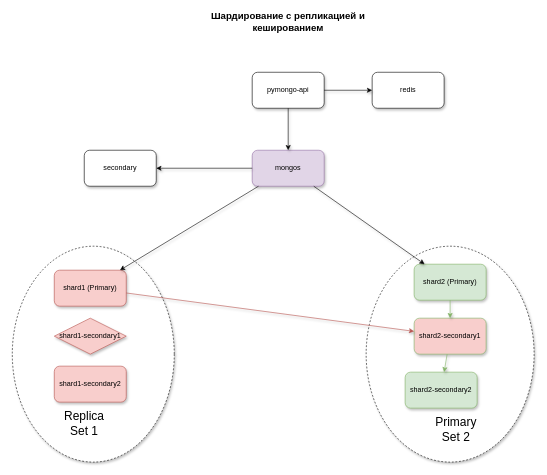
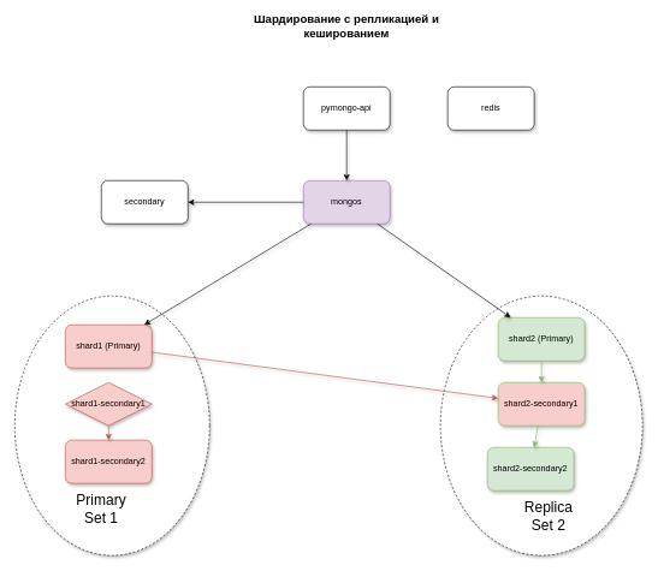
  <mxCell id="0" />
  <mxCell id="1" parent="0" />
  <mxCell id="2" value="" style="ellipse;whiteSpace=wrap;html=1;dashed=1;shadow=1;" parent="1" vertex="1"><mxGeometry x="20" y="410" width="270" height="360" as="geometry" /></mxCell>
  <mxCell id="3" value="" style="ellipse;whiteSpace=wrap;html=1;dashed=1;shadow=1;" parent="1" vertex="1"><mxGeometry x="610" y="410" width="280" height="360" as="geometry" /></mxCell>
  <mxCell id="4" value="pymongo-api" style="rounded=1;whiteSpace=wrap;html=1;shadow=1;" parent="1" vertex="1"><mxGeometry x="420" y="120" width="120" height="60" as="geometry" /></mxCell>
  <mxCell id="5" value="redis" style="rounded=1;whiteSpace=wrap;html=1;shadow=1;" parent="1" vertex="1"><mxGeometry x="620" y="120" width="120" height="60" as="geometry" /></mxCell>
  <mxCell id="6" value="secondary" style="rounded=1;whiteSpace=wrap;html=1;shadow=1;" parent="1" vertex="1"><mxGeometry x="140" y="250" width="120" height="60" as="geometry" /></mxCell>
  <mxCell id="7" value="mongos" style="rounded=1;whiteSpace=wrap;html=1;fillColor=#e1d5e7;strokeColor=#9673a6;shadow=1;" parent="1" vertex="1"><mxGeometry x="420" y="250" width="120" height="60" as="geometry" /></mxCell>
  <mxCell id="8" value="shard1 (Primary)" style="rounded=1;whiteSpace=wrap;html=1;fillColor=#f8cecc;strokeColor=#b85450;shadow=1;" parent="1" vertex="1"><mxGeometry x="90" y="450" width="120" height="60" as="geometry" /></mxCell>
  <mxCell id="9" value="shard1-secondary1" style="rhombus;whiteSpace=wrap;html=1;fillColor=#f8cecc;strokeColor=#b85450;shadow=1;" parent="1" vertex="1"><mxGeometry x="90" y="530" width="120" height="60" as="geometry" /></mxCell>
  <mxCell id="10" value="shard1-secondary2" style="rounded=1;whiteSpace=wrap;html=1;fillColor=#f8cecc;strokeColor=#b85450;shadow=1;" parent="1" vertex="1"><mxGeometry x="90" y="610" width="120" height="60" as="geometry" /></mxCell>
  <mxCell id="11" value="shard2 (Primary)" style="rounded=1;whiteSpace=wrap;html=1;fillColor=#d5e8d4;strokeColor=#82b366;shadow=1;" parent="1" vertex="1"><mxGeometry x="690" y="440" width="120" height="60" as="geometry" /></mxCell>
  <mxCell id="12" value="shard2-secondary1" style="rounded=1;whiteSpace=wrap;html=1;fillColor=#f8cecc;strokeColor=#82b366;shadow=1;" parent="1" vertex="1"><mxGeometry x="690" y="530" width="120" height="60" as="geometry" /></mxCell>
  <mxCell id="13" value="shard2-secondary2" style="rounded=1;whiteSpace=wrap;html=1;fillColor=#d5e8d4;strokeColor=#82b366;shadow=1;" parent="1" vertex="1"><mxGeometry x="675" y="620" width="120" height="60" as="geometry" /></mxCell>
  <mxCell id="14" value="" style="endArrow=classic;html=1;rounded=0;shadow=1;" parent="1" source="4" target="7" edge="1"><mxGeometry width="50" height="50" relative="1" as="geometry"><mxPoint x="480" y="350" as="sourcePoint" /><mxPoint x="480" y="310" as="targetPoint" /></mxGeometry></mxCell>
- <mxCell id="15" value="" style="endArrow=classic;html=1;rounded=0;shadow=1;" parent="1" source="4" target="5" edge="1"><mxGeometry width="50" height="50" relative="1" as="geometry"><mxPoint x="540" y="380" as="sourcePoint" /><mxPoint x="700" y="380" as="targetPoint" /></mxGeometry></mxCell>
  <mxCell id="16" value="" style="endArrow=classic;html=1;rounded=0;shadow=1;" parent="1" source="7" target="6" edge="1"><mxGeometry width="50" height="50" relative="1" as="geometry"><mxPoint x="380" y="280" as="sourcePoint" /><mxPoint x="260" y="280" as="targetPoint" /></mxGeometry></mxCell>
  <mxCell id="17" value="" style="endArrow=classic;html=1;rounded=0;shadow=1;" parent="1" source="7" target="8" edge="1"><mxGeometry width="50" height="50" relative="1" as="geometry"><mxPoint x="380" y="280" as="sourcePoint" /><mxPoint x="150" y="480" as="targetPoint" /></mxGeometry></mxCell>
  <mxCell id="18" value="" style="endArrow=classic;html=1;rounded=0;shadow=1;" parent="1" source="7" target="11" edge="1"><mxGeometry width="50" height="50" relative="1" as="geometry"><mxPoint x="540" y="280" as="sourcePoint" /><mxPoint x="750" y="480" as="targetPoint" /></mxGeometry></mxCell>
  <mxCell id="19" value="" style="endArrow=classic;html=1;rounded=0;strokeColor=#b85450;shadow=1;" parent="1" source="8" target="12" edge="1"><mxGeometry width="50" height="50" relative="1" as="geometry"><mxPoint x="150" y="510" as="sourcePoint" /><mxPoint x="150" y="530" as="targetPoint" /></mxGeometry></mxCell>
+ <mxCell id="20" value="" style="endArrow=classic;html=1;rounded=0;strokeColor=#b85450;shadow=1;" parent="1" source="9" target="10" edge="1"><mxGeometry width="50" height="50" relative="1" as="geometry"><mxPoint x="150" y="590" as="sourcePoint" /><mxPoint x="150" y="610" as="targetPoint" /></mxGeometry></mxCell>
  <mxCell id="21" value="" style="endArrow=classic;html=1;rounded=0;strokeColor=#82b366;shadow=1;" parent="1" source="11" target="12" edge="1"><mxGeometry width="50" height="50" relative="1" as="geometry"><mxPoint x="750" y="510" as="sourcePoint" /><mxPoint x="750" y="530" as="targetPoint" /></mxGeometry></mxCell>
  <mxCell id="22" value="" style="endArrow=classic;html=1;rounded=0;strokeColor=#82b366;shadow=1;" parent="1" source="12" target="13" edge="1"><mxGeometry width="50" height="50" relative="1" as="geometry"><mxPoint x="750" y="590" as="sourcePoint" /><mxPoint x="750" y="610" as="targetPoint" /></mxGeometry></mxCell>
  <mxCell id="23" value="Шардирование с репликацией и кешированием" style="text;html=1;strokeColor=none;fillColor=none;align=center;verticalAlign=middle;whiteSpace=wrap;rounded=0;fontSize=16;fontStyle=1;shadow=1;" parent="1" vertex="1"><mxGeometry x="340" y="20" width="280" height="30" as="geometry" /></mxCell>
- <mxCell id="24" value="Replica&lt;div&gt;Set 1&lt;/div&gt;" style="text;html=1;align=center;verticalAlign=middle;whiteSpace=wrap;rounded=0;fontSize=20;shadow=1;" parent="1" vertex="1"><mxGeometry x="110" y="690" width="60" height="30" as="geometry" /></mxCell>
- <mxCell id="25" value="Primary&lt;div&gt;Set 2&lt;/div&gt;" style="text;html=1;align=center;verticalAlign=middle;whiteSpace=wrap;rounded=0;fontSize=20;shadow=1;" parent="1" vertex="1"><mxGeometry x="730" y="700" width="60" height="30" as="geometry" /></mxCell>
+ <mxCell id="24" value="Primary&lt;div&gt;Set 1&lt;/div&gt;" style="text;html=1;align=center;verticalAlign=middle;whiteSpace=wrap;rounded=0;fontSize=20;shadow=1;" parent="1" vertex="1"><mxGeometry x="110" y="690" width="60" height="30" as="geometry" /></mxCell>
+ <mxCell id="25" value="Replica&lt;div&gt;Set 2&lt;/div&gt;" style="text;html=1;align=center;verticalAlign=middle;whiteSpace=wrap;rounded=0;fontSize=20;shadow=1;" parent="1" vertex="1"><mxGeometry x="730" y="700" width="60" height="30" as="geometry" /></mxCell>
